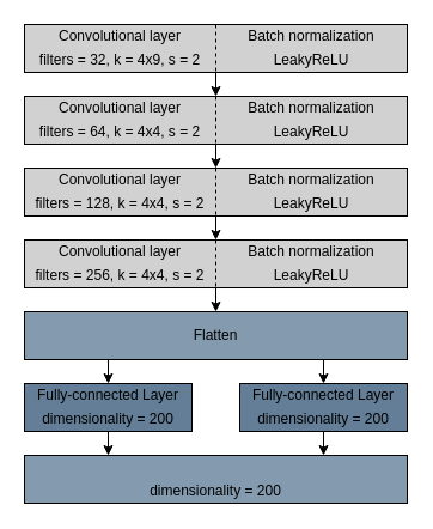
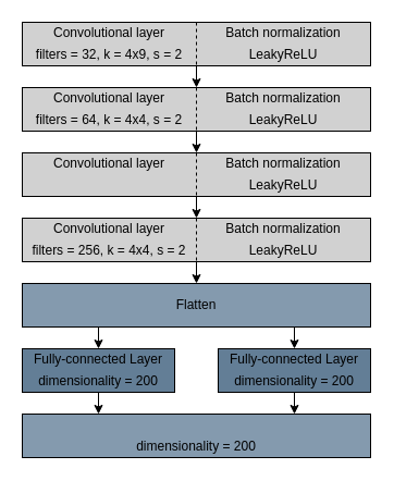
  <mxCell id="0" />
  <mxCell id="1" parent="0" />
  <mxCell id="2" value="" style="rounded=0;whiteSpace=wrap;html=1;fillColor=#D1D1D1;" parent="1" vertex="1"><mxGeometry x="20" y="20" width="320" height="40" as="geometry" /></mxCell>
  <mxCell id="3" value="Convolutional layer" style="text;html=1;strokeColor=none;fillColor=none;align=center;verticalAlign=middle;whiteSpace=wrap;rounded=0;" parent="1" vertex="1"><mxGeometry x="20" y="20" width="160" height="20" as="geometry" /></mxCell>
  <mxCell id="4" value="" style="endArrow=none;dashed=1;html=1;entryX=0.5;entryY=1;entryDx=0;entryDy=0;exitX=0.5;exitY=0;exitDx=0;exitDy=0;" parent="1" source="2" target="2" edge="1"><mxGeometry width="50" height="50" relative="1" as="geometry"><mxPoint x="170" y="120" as="sourcePoint" /><mxPoint x="220" y="70" as="targetPoint" /></mxGeometry></mxCell>
  <mxCell id="5" value="filters = 32, k = 4x9, s = 2" style="text;html=1;strokeColor=none;fillColor=none;align=center;verticalAlign=middle;whiteSpace=wrap;rounded=0;" parent="1" vertex="1"><mxGeometry x="20" y="40" width="160" height="20" as="geometry" /></mxCell>
  <mxCell id="6" style="edgeStyle=orthogonalEdgeStyle;rounded=0;orthogonalLoop=1;jettySize=auto;html=1;exitX=0;exitY=1;exitDx=0;exitDy=0;entryX=0;entryY=0;entryDx=0;entryDy=0;" edge="1" parent="1" source="7" target="15"><mxGeometry relative="1" as="geometry" /></mxCell>
  <mxCell id="7" value="LeakyReLU" style="text;html=1;strokeColor=none;fillColor=none;align=center;verticalAlign=middle;whiteSpace=wrap;rounded=0;" parent="1" vertex="1"><mxGeometry x="180" y="40" width="160" height="20" as="geometry" /></mxCell>
  <mxCell id="8" value="Batch normalization" style="text;html=1;strokeColor=none;fillColor=none;align=center;verticalAlign=middle;whiteSpace=wrap;rounded=0;" parent="1" vertex="1"><mxGeometry x="180" y="20" width="160" height="20" as="geometry" /></mxCell>
  <mxCell id="9" value="" style="rounded=0;whiteSpace=wrap;html=1;fillColor=#D1D1D1;" parent="1" vertex="1"><mxGeometry x="20" y="80" width="320" height="40" as="geometry" /></mxCell>
  <mxCell id="10" value="Convolutional layer" style="text;html=1;strokeColor=none;fillColor=none;align=center;verticalAlign=middle;whiteSpace=wrap;rounded=0;" parent="1" vertex="1"><mxGeometry x="20" y="80" width="160" height="20" as="geometry" /></mxCell>
  <mxCell id="11" value="" style="endArrow=none;dashed=1;html=1;entryX=0.5;entryY=1;entryDx=0;entryDy=0;exitX=0.5;exitY=0;exitDx=0;exitDy=0;" parent="1" source="9" target="9" edge="1"><mxGeometry width="50" height="50" relative="1" as="geometry"><mxPoint x="170" y="180" as="sourcePoint" /><mxPoint x="220" y="130" as="targetPoint" /></mxGeometry></mxCell>
  <mxCell id="12" value="filters = 64, k = 4x4, s = 2" style="text;html=1;strokeColor=none;fillColor=none;align=center;verticalAlign=middle;whiteSpace=wrap;rounded=0;" parent="1" vertex="1"><mxGeometry x="20" y="100" width="160" height="20" as="geometry" /></mxCell>
  <mxCell id="13" style="edgeStyle=orthogonalEdgeStyle;rounded=0;orthogonalLoop=1;jettySize=auto;html=1;exitX=0;exitY=1;exitDx=0;exitDy=0;entryX=0;entryY=0;entryDx=0;entryDy=0;" edge="1" parent="1" source="14" target="22"><mxGeometry relative="1" as="geometry" /></mxCell>
  <mxCell id="14" value="LeakyReLU" style="text;html=1;strokeColor=none;fillColor=none;align=center;verticalAlign=middle;whiteSpace=wrap;rounded=0;" parent="1" vertex="1"><mxGeometry x="180" y="100" width="160" height="20" as="geometry" /></mxCell>
  <mxCell id="15" value="Batch normalization" style="text;html=1;strokeColor=none;fillColor=none;align=center;verticalAlign=middle;whiteSpace=wrap;rounded=0;" parent="1" vertex="1"><mxGeometry x="180" y="80" width="160" height="20" as="geometry" /></mxCell>
  <mxCell id="16" value="" style="rounded=0;whiteSpace=wrap;html=1;fillColor=#D1D1D1;" parent="1" vertex="1"><mxGeometry x="20" y="140" width="320" height="40" as="geometry" /></mxCell>
  <mxCell id="17" value="Convolutional layer" style="text;html=1;strokeColor=none;fillColor=none;align=center;verticalAlign=middle;whiteSpace=wrap;rounded=0;" parent="1" vertex="1"><mxGeometry x="20" y="140" width="160" height="20" as="geometry" /></mxCell>
  <mxCell id="18" value="" style="endArrow=none;dashed=1;html=1;entryX=0.5;entryY=1;entryDx=0;entryDy=0;exitX=0.5;exitY=0;exitDx=0;exitDy=0;" parent="1" source="16" target="16" edge="1"><mxGeometry width="50" height="50" relative="1" as="geometry"><mxPoint x="170" y="240" as="sourcePoint" /><mxPoint x="220" y="190" as="targetPoint" /></mxGeometry></mxCell>
- <mxCell id="19" value="filters = 128, k = 4x4, s = 2" style="text;html=1;strokeColor=none;fillColor=none;align=center;verticalAlign=middle;whiteSpace=wrap;rounded=0;" parent="1" vertex="1"><mxGeometry x="20" y="160" width="160" height="20" as="geometry" /></mxCell>
  <mxCell id="20" style="edgeStyle=orthogonalEdgeStyle;rounded=0;orthogonalLoop=1;jettySize=auto;html=1;exitX=0;exitY=1;exitDx=0;exitDy=0;entryX=0;entryY=0;entryDx=0;entryDy=0;" edge="1" parent="1" source="21" target="29"><mxGeometry relative="1" as="geometry" /></mxCell>
  <mxCell id="21" value="LeakyReLU" style="text;html=1;strokeColor=none;fillColor=none;align=center;verticalAlign=middle;whiteSpace=wrap;rounded=0;" parent="1" vertex="1"><mxGeometry x="180" y="160" width="160" height="20" as="geometry" /></mxCell>
  <mxCell id="22" value="Batch normalization" style="text;html=1;strokeColor=none;fillColor=none;align=center;verticalAlign=middle;whiteSpace=wrap;rounded=0;" parent="1" vertex="1"><mxGeometry x="180" y="140" width="160" height="20" as="geometry" /></mxCell>
  <mxCell id="23" value="" style="rounded=0;whiteSpace=wrap;html=1;fillColor=#D1D1D1;" parent="1" vertex="1"><mxGeometry x="20" y="200" width="320" height="40" as="geometry" /></mxCell>
  <mxCell id="24" value="Convolutional layer" style="text;html=1;strokeColor=none;fillColor=none;align=center;verticalAlign=middle;whiteSpace=wrap;rounded=0;" parent="1" vertex="1"><mxGeometry x="20" y="200" width="160" height="20" as="geometry" /></mxCell>
  <mxCell id="25" value="" style="endArrow=none;dashed=1;html=1;entryX=0.5;entryY=1;entryDx=0;entryDy=0;exitX=0.5;exitY=0;exitDx=0;exitDy=0;" parent="1" source="23" target="23" edge="1"><mxGeometry width="50" height="50" relative="1" as="geometry"><mxPoint x="170" y="300" as="sourcePoint" /><mxPoint x="220" y="250" as="targetPoint" /></mxGeometry></mxCell>
  <mxCell id="26" value="filters = 256, k = 4x4, s = 2" style="text;html=1;strokeColor=none;fillColor=none;align=center;verticalAlign=middle;whiteSpace=wrap;rounded=0;" parent="1" vertex="1"><mxGeometry x="20" y="220" width="160" height="20" as="geometry" /></mxCell>
  <mxCell id="27" style="edgeStyle=orthogonalEdgeStyle;rounded=0;orthogonalLoop=1;jettySize=auto;html=1;exitX=0;exitY=1;exitDx=0;exitDy=0;entryX=0.5;entryY=0;entryDx=0;entryDy=0;" edge="1" parent="1" source="28" target="31"><mxGeometry relative="1" as="geometry" /></mxCell>
  <mxCell id="28" value="LeakyReLU" style="text;html=1;strokeColor=none;fillColor=none;align=center;verticalAlign=middle;whiteSpace=wrap;rounded=0;" parent="1" vertex="1"><mxGeometry x="180" y="220" width="160" height="20" as="geometry" /></mxCell>
  <mxCell id="29" value="Batch normalization" style="text;html=1;strokeColor=none;fillColor=none;align=center;verticalAlign=middle;whiteSpace=wrap;rounded=0;" parent="1" vertex="1"><mxGeometry x="180" y="200" width="160" height="20" as="geometry" /></mxCell>
  <mxCell id="30" value="" style="rounded=0;whiteSpace=wrap;html=1;fillColor=#849AAE;" parent="1" vertex="1"><mxGeometry x="20" y="260" width="320" height="40" as="geometry" /></mxCell>
  <mxCell id="31" value="Flatten" style="text;html=1;strokeColor=none;fillColor=none;align=center;verticalAlign=middle;whiteSpace=wrap;rounded=0;" parent="1" vertex="1"><mxGeometry x="140" y="260" width="80" height="40" as="geometry" /></mxCell>
  <mxCell id="32" value="" style="rounded=0;whiteSpace=wrap;html=1;fillColor=#637E96;" parent="1" vertex="1"><mxGeometry x="20" y="320" width="140" height="40" as="geometry" /></mxCell>
  <mxCell id="33" value="Fully-connected Layer" style="text;html=1;strokeColor=none;fillColor=none;align=center;verticalAlign=middle;whiteSpace=wrap;rounded=0;" parent="1" vertex="1"><mxGeometry x="20" y="320" width="140" height="20" as="geometry" /></mxCell>
  <mxCell id="34" value="dimensionality = 200" style="text;html=1;strokeColor=none;fillColor=none;align=center;verticalAlign=middle;whiteSpace=wrap;rounded=0;" parent="1" vertex="1"><mxGeometry x="20" y="340" width="140" height="20" as="geometry" /></mxCell>
  <mxCell id="35" value="" style="endArrow=classic;html=1;entryX=0.5;entryY=0;entryDx=0;entryDy=0;" parent="1" target="33" edge="1"><mxGeometry width="50" height="50" relative="1" as="geometry"><mxPoint x="90" y="300" as="sourcePoint" /><mxPoint x="90" y="370" as="targetPoint" /></mxGeometry></mxCell>
  <mxCell id="36" value="" style="rounded=0;whiteSpace=wrap;html=1;fillColor=#637E96;" parent="1" vertex="1"><mxGeometry x="200" y="320" width="140" height="40" as="geometry" /></mxCell>
  <mxCell id="37" value="Fully-connected Layer" style="text;html=1;strokeColor=none;fillColor=none;align=center;verticalAlign=middle;whiteSpace=wrap;rounded=0;" parent="1" vertex="1"><mxGeometry x="200" y="320" width="140" height="20" as="geometry" /></mxCell>
  <mxCell id="38" value="dimensionality = 200" style="text;html=1;strokeColor=none;fillColor=none;align=center;verticalAlign=middle;whiteSpace=wrap;rounded=0;" parent="1" vertex="1"><mxGeometry x="200" y="340" width="140" height="20" as="geometry" /></mxCell>
  <mxCell id="39" value="" style="endArrow=classic;html=1;entryX=0.5;entryY=0;entryDx=0;entryDy=0;" parent="1" target="37" edge="1"><mxGeometry width="50" height="50" relative="1" as="geometry"><mxPoint x="270" y="300" as="sourcePoint" /><mxPoint x="270" y="370" as="targetPoint" /></mxGeometry></mxCell>
  <mxCell id="40" value="" style="endArrow=classic;html=1;exitX=0.5;exitY=1;exitDx=0;exitDy=0;" parent="1" source="34" edge="1"><mxGeometry width="50" height="50" relative="1" as="geometry"><mxPoint x="100" y="400" as="sourcePoint" /><mxPoint x="90" y="380" as="targetPoint" /></mxGeometry></mxCell>
  <mxCell id="41" value="" style="endArrow=classic;html=1;exitX=0.5;exitY=1;exitDx=0;exitDy=0;" parent="1" source="38" edge="1"><mxGeometry width="50" height="50" relative="1" as="geometry"><mxPoint x="269.92" y="370" as="sourcePoint" /><mxPoint x="270" y="380" as="targetPoint" /></mxGeometry></mxCell>
  <mxCell id="42" value="" style="rounded=0;whiteSpace=wrap;html=1;fillColor=#849AAE;" parent="1" vertex="1"><mxGeometry x="20" y="380" width="320" height="40" as="geometry" /></mxCell>
  <mxCell id="43" value="dimensionality = 200" style="text;html=1;strokeColor=none;fillColor=none;align=center;verticalAlign=middle;whiteSpace=wrap;rounded=0;" parent="1" vertex="1"><mxGeometry x="110" y="400" width="140" height="20" as="geometry" /></mxCell>
